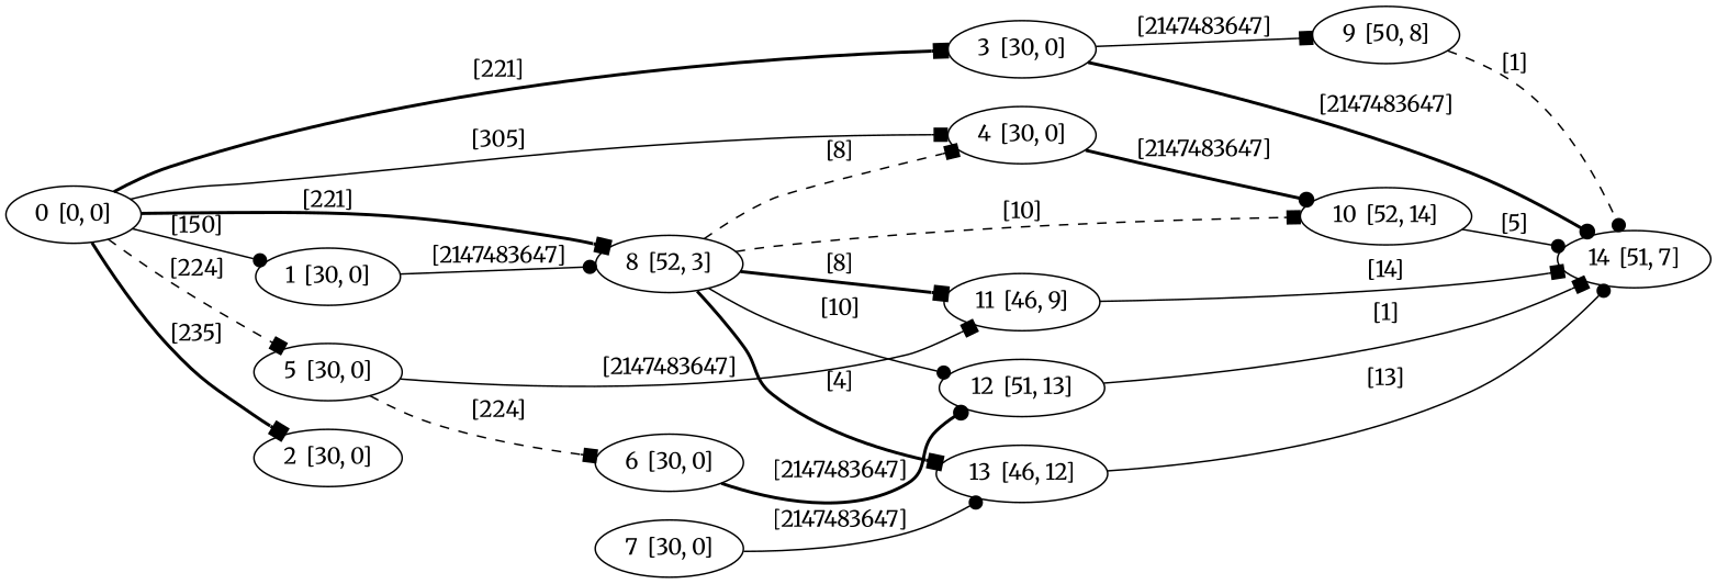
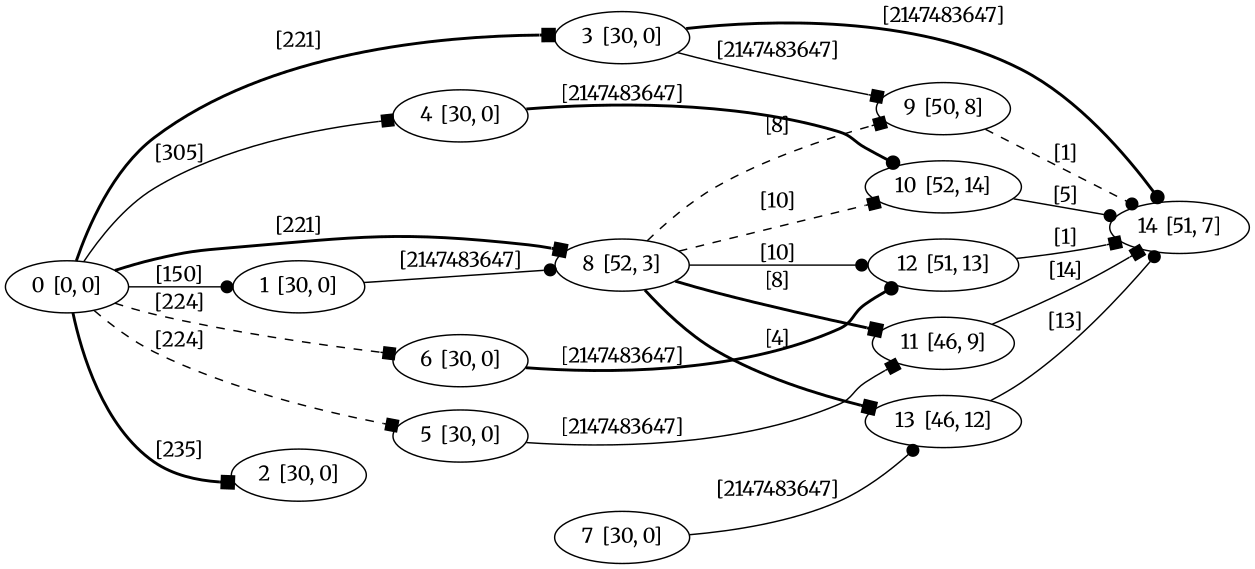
  digraph {
    fontname=Merriweather
    rankdir=LR
    node [fontname=Merriweather]
    edge [arrowhead=box fontname=Merriweather style=solid]
    n1 [label="0  [0, 0]"]
    n2 [label="1  [30, 0]"]
    n3 [label="2  [30, 0]"]
    n4 [label="3  [30, 0]"]
    n5 [label="4  [30, 0]"]
    n6 [label="5  [30, 0]"]
    n7 [label="6  [30, 0]"]
    n8 [label="8  [52, 3]"]
    n9 [label="14  [51, 7]"]
    n10 [label="9  [50, 8]"]
    n11 [label="10  [52, 14]"]
    n12 [label="11  [46, 9]"]
    n13 [label="12  [51, 13]"]
    n14 [label="7  [30, 0]"]
    n15 [label="13  [46, 12]"]
    n1 -> n2 [arrowhead=dot label="[150]"]
    n1 -> n3 [label="[235]" style=bold]
    n1 -> n4 [label="[221]" style=bold]
    n1 -> n5 [label="[305]"]
    n1 -> n6 [label="[224]" style=dashed]
-   n6 -> n7 [label="[224]" style=dashed]
+   n1 -> n7 [label="[224]" style=dashed]
    n1 -> n8 [label="[221]" style=bold]
    n2 -> n8 [arrowhead=dot label="[2147483647]"]
    n4 -> n9 [arrowhead=dot label="[2147483647]" style=bold]
    n4 -> n10 [label="[2147483647]"]
    n5 -> n11 [arrowhead=dot label="[2147483647]" style=bold]
    n6 -> n12 [label="[2147483647]"]
    n7 -> n13 [arrowhead=dot label="[2147483647]" style=bold]
-   n8 -> n5 [label="[8]" style=dashed]
+   n8 -> n10 [label="[8]" style=dashed]
    n8 -> n11 [label="[10]" style=dashed]
    n8 -> n12 [label="[8]" style=bold]
    n8 -> n13 [arrowhead=dot label="[10]"]
    n8 -> n15 [label="[4]" style=bold]
    n10 -> n9 [arrowhead=dot label="[1]" style=dashed]
    n11 -> n9 [arrowhead=dot label="[5]"]
    n12 -> n9 [label="[14]"]
    n13 -> n9 [label="[1]"]
    n14 -> n15 [arrowhead=dot label="[2147483647]"]
    n15 -> n9 [arrowhead=dot label="[13]"]
  }
